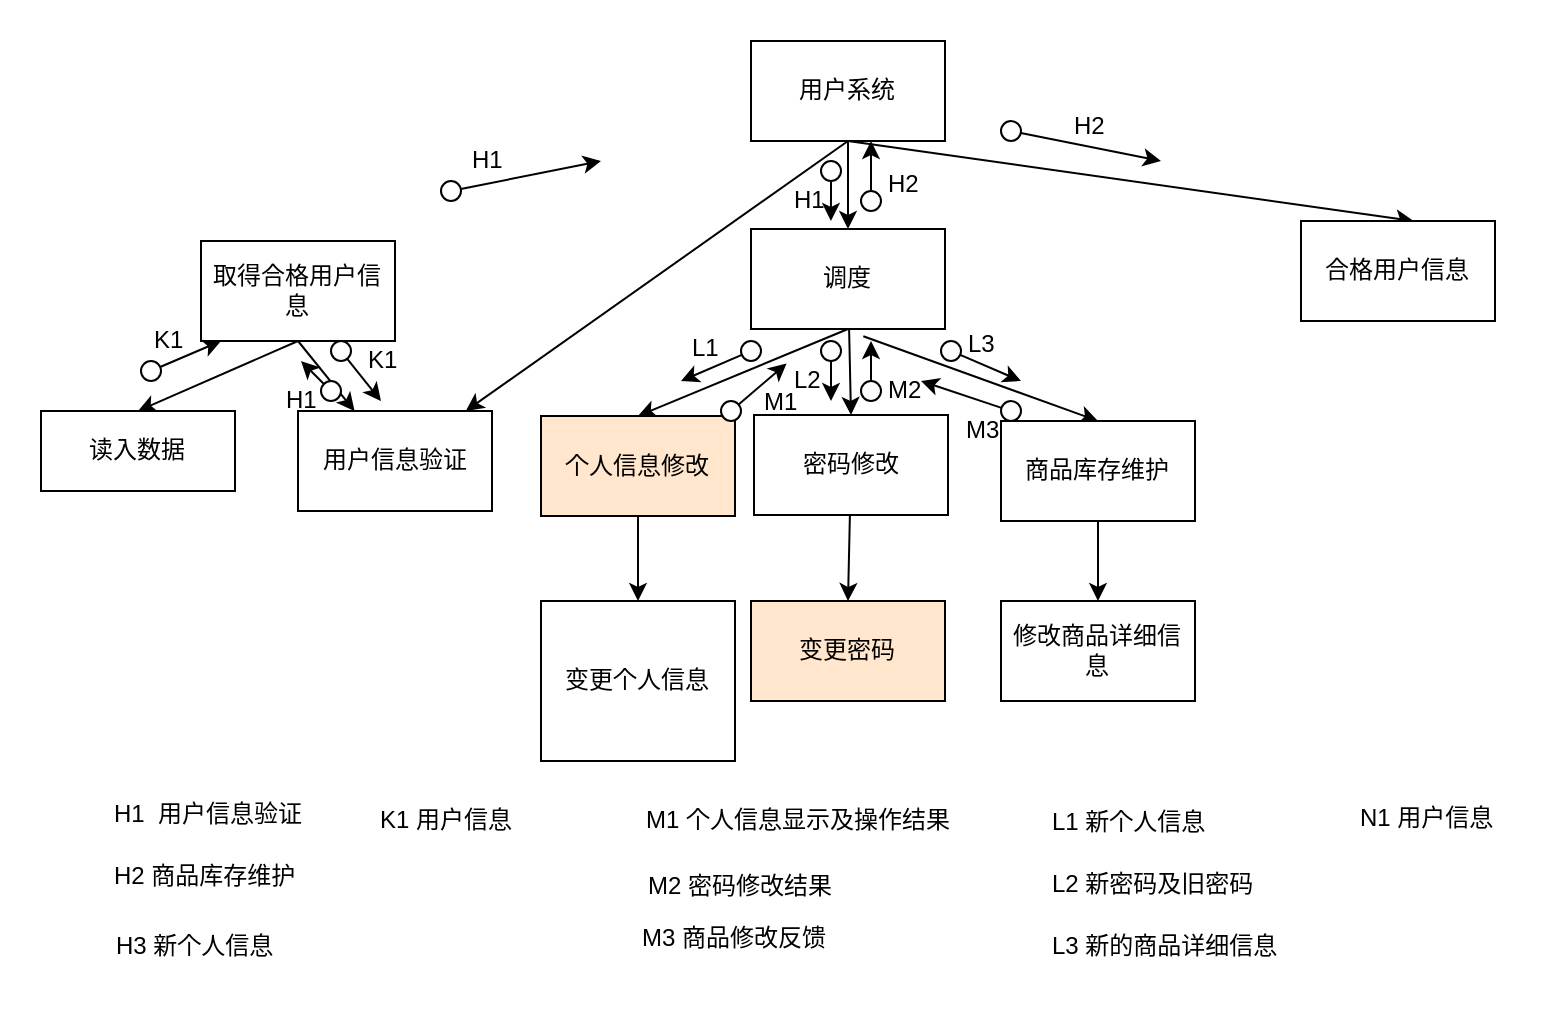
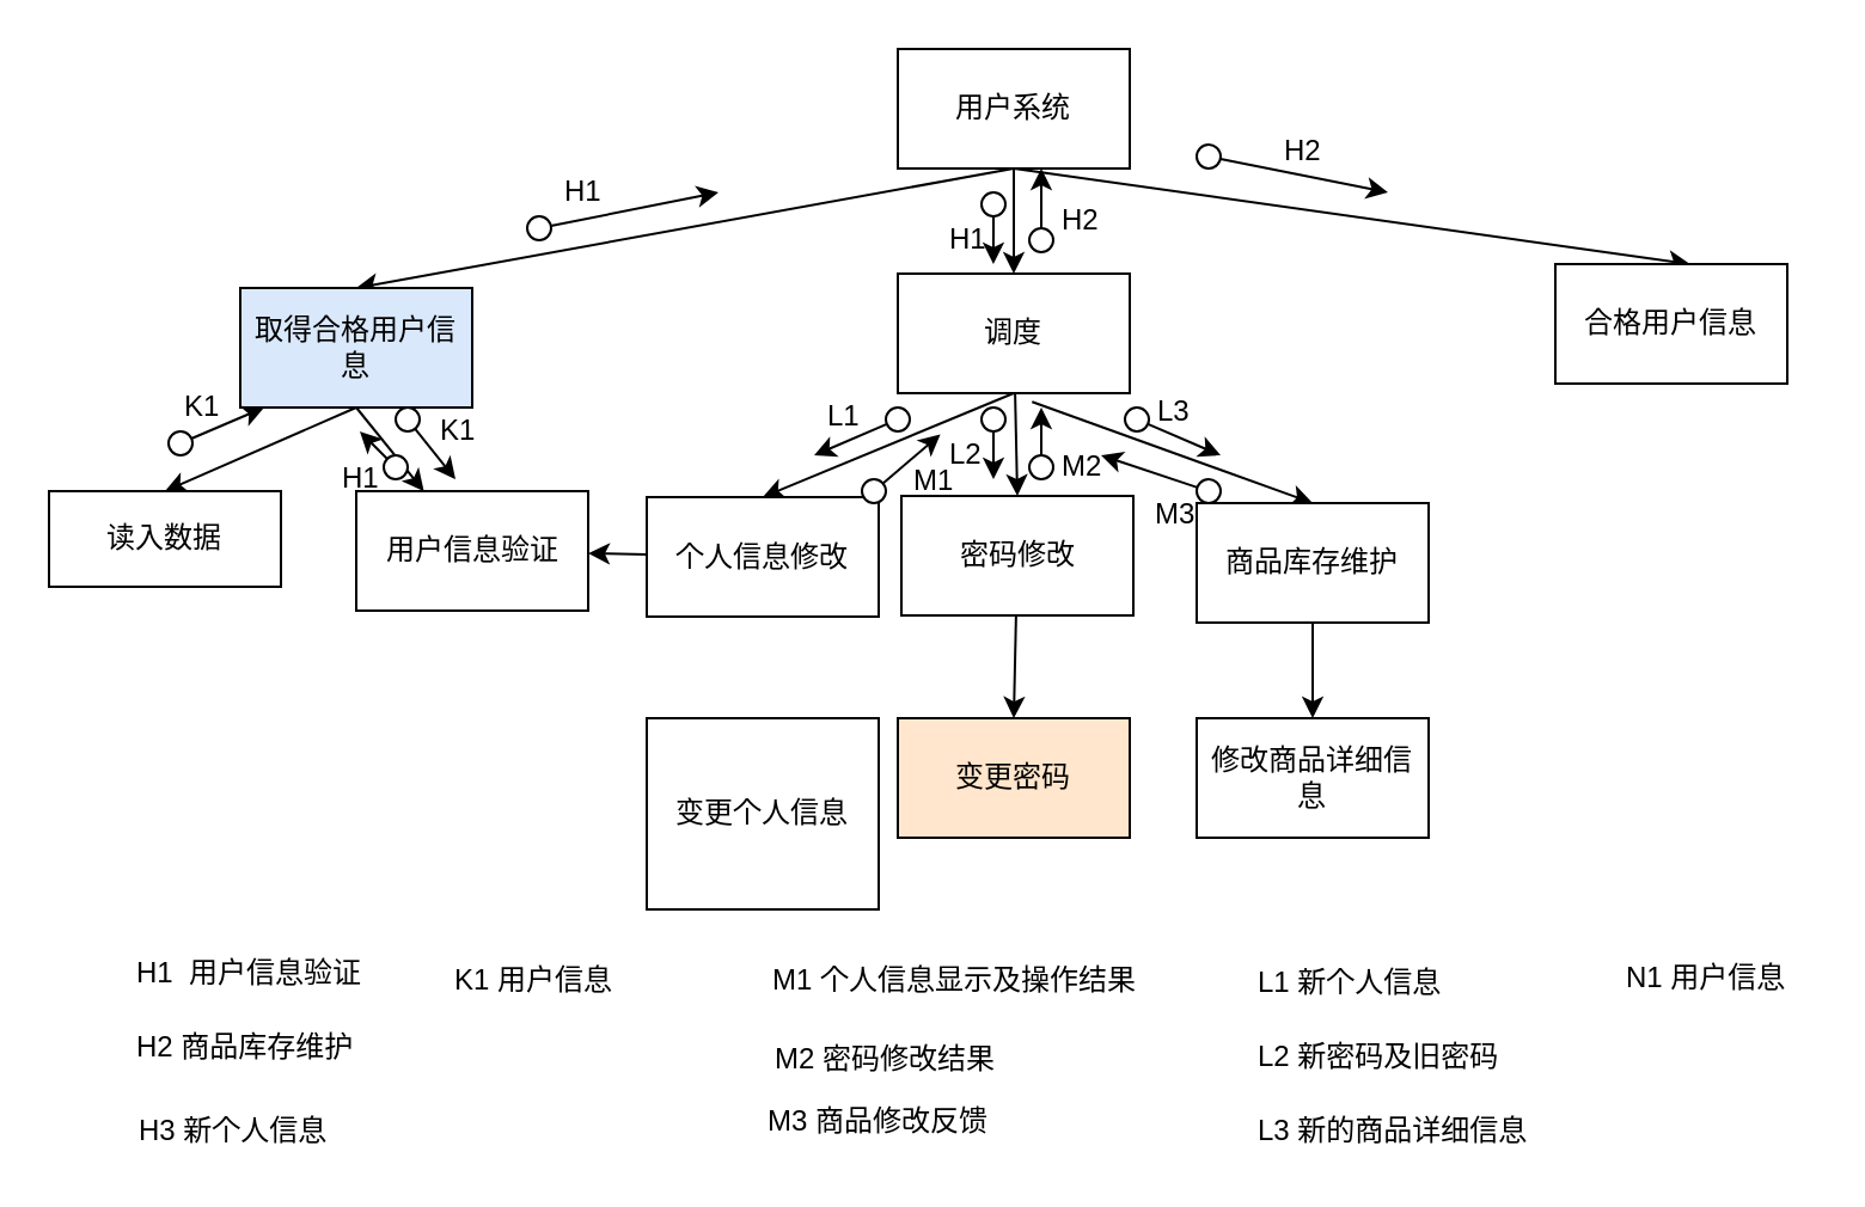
  <mxCell id="0" />
  <mxCell id="1" parent="0" />
- <mxCell id="2" style="rounded=0;orthogonalLoop=1;jettySize=auto;html=1;exitX=0.5;exitY=1;exitDx=0;exitDy=0;" parent="1" source="5" target="15" edge="1"><mxGeometry relative="1" as="geometry" /></mxCell>
+ <mxCell id="2" style="rounded=0;orthogonalLoop=1;jettySize=auto;html=1;entryX=0.5;entryY=0;entryDx=0;entryDy=0;exitX=0.5;exitY=1;exitDx=0;exitDy=0;" parent="1" source="5" target="8" edge="1"><mxGeometry relative="1" as="geometry" /></mxCell>
  <mxCell id="3" style="edgeStyle=none;rounded=0;orthogonalLoop=1;jettySize=auto;html=1;entryX=0.5;entryY=0;entryDx=0;entryDy=0;" parent="1" source="5" target="12" edge="1"><mxGeometry relative="1" as="geometry" /></mxCell>
  <mxCell id="4" style="edgeStyle=none;rounded=0;orthogonalLoop=1;jettySize=auto;html=1;entryX=0.581;entryY=0;entryDx=0;entryDy=0;entryPerimeter=0;exitX=0.5;exitY=1;exitDx=0;exitDy=0;" parent="1" source="5" target="13" edge="1"><mxGeometry relative="1" as="geometry" /></mxCell>
  <mxCell id="5" value="用户系统&lt;br&gt;" style="rounded=0;whiteSpace=wrap;html=1;" parent="1" vertex="1"><mxGeometry x="375" width="97" height="50" as="geometry" y="20" /></mxCell>
  <mxCell id="6" style="edgeStyle=none;rounded=0;orthogonalLoop=1;jettySize=auto;html=1;entryX=0.5;entryY=0;entryDx=0;entryDy=0;exitX=0.5;exitY=1;exitDx=0;exitDy=0;" parent="1" source="8" target="14" edge="1"><mxGeometry relative="1" as="geometry" /></mxCell>
  <mxCell id="7" style="edgeStyle=none;rounded=0;orthogonalLoop=1;jettySize=auto;html=1;exitX=0.5;exitY=1;exitDx=0;exitDy=0;" parent="1" source="8" target="15" edge="1"><mxGeometry relative="1" as="geometry" /></mxCell>
- <mxCell id="8" value="取得合格用户信息&lt;br&gt;" style="rounded=0;whiteSpace=wrap;html=1;" parent="1" vertex="1"><mxGeometry x="100" y="120" width="97" height="50" as="geometry" /></mxCell>
+ <mxCell id="8" value="取得合格用户信息&lt;br&gt;" style="rounded=0;whiteSpace=wrap;html=1;fillColor=#dae8fc;" parent="1" vertex="1"><mxGeometry x="100" y="120" width="97" height="50" as="geometry" /></mxCell>
  <mxCell id="9" style="edgeStyle=none;rounded=0;orthogonalLoop=1;jettySize=auto;html=1;entryX=0.5;entryY=0;entryDx=0;entryDy=0;exitX=0.5;exitY=1;exitDx=0;exitDy=0;" parent="1" source="12" target="17" edge="1"><mxGeometry relative="1" as="geometry" /></mxCell>
  <mxCell id="10" style="edgeStyle=none;rounded=0;orthogonalLoop=1;jettySize=auto;html=1;entryX=0.5;entryY=0;entryDx=0;entryDy=0;" parent="1" source="12" target="19" edge="1"><mxGeometry relative="1" as="geometry" /></mxCell>
  <mxCell id="11" style="edgeStyle=none;rounded=0;orthogonalLoop=1;jettySize=auto;html=1;entryX=0.5;entryY=0;entryDx=0;entryDy=0;exitX=0.579;exitY=1.072;exitDx=0;exitDy=0;exitPerimeter=0;" parent="1" source="12" target="23" edge="1"><mxGeometry relative="1" as="geometry" /></mxCell>
  <mxCell id="12" value="调度&lt;br&gt;" style="rounded=0;whiteSpace=wrap;html=1;" parent="1" vertex="1"><mxGeometry x="375" y="114" width="97" height="50" as="geometry" /></mxCell>
  <mxCell id="13" value="合格用户信息" style="rounded=0;whiteSpace=wrap;html=1;" parent="1" vertex="1"><mxGeometry x="650" y="110" width="97" height="50" as="geometry" /></mxCell>
  <mxCell id="14" value="读入数据&lt;br&gt;" style="rounded=0;whiteSpace=wrap;html=1;" parent="1" vertex="1"><mxGeometry x="20" y="205" width="97" height="40" as="geometry" /></mxCell>
  <mxCell id="15" value="用户信息验证" style="rounded=0;whiteSpace=wrap;html=1;" parent="1" vertex="1"><mxGeometry x="148.5" y="205" width="97" height="50" as="geometry" /></mxCell>
- <mxCell id="16" style="edgeStyle=none;rounded=0;orthogonalLoop=1;jettySize=auto;html=1;entryX=0.5;entryY=0;entryDx=0;entryDy=0;" parent="1" source="17" target="20" edge="1"><mxGeometry relative="1" as="geometry" /></mxCell>
- <mxCell id="17" value="个人信息修改&lt;br&gt;" style="rounded=0;whiteSpace=wrap;html=1;fillColor=#ffe6cc;" parent="1" vertex="1"><mxGeometry x="270" y="207.5" width="97" height="50" as="geometry" /></mxCell>
+ <mxCell id="16" style="edgeStyle=none;rounded=0;orthogonalLoop=1;jettySize=auto;html=1;" parent="1" source="17" target="15" edge="1"><mxGeometry relative="1" as="geometry" /></mxCell>
+ <mxCell id="17" value="个人信息修改&lt;br&gt;" style="rounded=0;whiteSpace=wrap;html=1;" parent="1" vertex="1"><mxGeometry x="270" y="207.5" width="97" height="50" as="geometry" /></mxCell>
  <mxCell id="18" style="edgeStyle=none;rounded=0;orthogonalLoop=1;jettySize=auto;html=1;entryX=0.5;entryY=0;entryDx=0;entryDy=0;" parent="1" source="19" target="21" edge="1"><mxGeometry relative="1" as="geometry" /></mxCell>
  <mxCell id="19" value="密码修改&lt;br&gt;" style="rounded=0;whiteSpace=wrap;html=1;" parent="1" vertex="1"><mxGeometry x="376.5" y="207" width="97" height="50" as="geometry" /></mxCell>
  <mxCell id="20" value="变更个人信息&lt;br&gt;" style="rounded=0;whiteSpace=wrap;html=1;" parent="1" vertex="1"><mxGeometry x="270" y="300" width="97" height="80" as="geometry" /></mxCell>
  <mxCell id="21" value="变更密码&lt;br&gt;" style="rounded=0;whiteSpace=wrap;html=1;fillColor=#ffe6cc;" parent="1" vertex="1"><mxGeometry x="375" y="300" width="97" height="50" as="geometry" /></mxCell>
  <mxCell id="22" style="edgeStyle=none;rounded=0;orthogonalLoop=1;jettySize=auto;html=1;entryX=0.5;entryY=0;entryDx=0;entryDy=0;" parent="1" source="23" target="24" edge="1"><mxGeometry relative="1" as="geometry" /></mxCell>
  <mxCell id="23" value="商品库存维护&lt;br&gt;" style="rounded=0;whiteSpace=wrap;html=1;" parent="1" vertex="1"><mxGeometry x="500" y="210" width="97" height="50" as="geometry" /></mxCell>
  <mxCell id="24" value="修改商品详细信息" style="rounded=0;whiteSpace=wrap;html=1;" parent="1" vertex="1"><mxGeometry x="500" y="300" width="97" height="50" as="geometry" /></mxCell>
  <mxCell id="25" style="edgeStyle=none;rounded=0;orthogonalLoop=1;jettySize=auto;html=1;" parent="1" source="26" edge="1"><mxGeometry relative="1" as="geometry"><mxPoint x="300" y="80" as="targetPoint" /></mxGeometry></mxCell>
  <mxCell id="26" value="" style="ellipse;whiteSpace=wrap;html=1;aspect=fixed;" parent="1" vertex="1"><mxGeometry x="220" y="90" width="10" height="10" as="geometry" /></mxCell>
  <mxCell id="27" value="H1&lt;br&gt;" style="text;html=1;resizable=0;points=[];autosize=1;align=left;verticalAlign=top;spacingTop=-4;" parent="1" vertex="1"><mxGeometry x="234" y="70" width="30" height="20" as="geometry" /></mxCell>
  <mxCell id="28" style="edgeStyle=none;rounded=0;orthogonalLoop=1;jettySize=auto;html=1;entryX=0.412;entryY=-0.08;entryDx=0;entryDy=0;entryPerimeter=0;" parent="1" source="29" target="12" edge="1"><mxGeometry relative="1" as="geometry" /></mxCell>
  <mxCell id="29" value="" style="ellipse;whiteSpace=wrap;html=1;aspect=fixed;" parent="1" vertex="1"><mxGeometry x="410" y="80" width="10" height="10" as="geometry" /></mxCell>
  <mxCell id="30" value="H1&lt;br&gt;" style="text;html=1;resizable=0;points=[];autosize=1;align=left;verticalAlign=top;spacingTop=-4;" parent="1" vertex="1"><mxGeometry x="395" y="90" width="30" height="20" as="geometry" /></mxCell>
  <mxCell id="31" style="edgeStyle=none;rounded=0;orthogonalLoop=1;jettySize=auto;html=1;" parent="1" source="32" edge="1"><mxGeometry relative="1" as="geometry"><mxPoint x="435" y="70" as="targetPoint" /></mxGeometry></mxCell>
  <mxCell id="32" value="" style="ellipse;whiteSpace=wrap;html=1;aspect=fixed;" parent="1" vertex="1"><mxGeometry x="430" y="95" width="10" height="10" as="geometry" /></mxCell>
  <mxCell id="33" value="H2&lt;br&gt;" style="text;html=1;resizable=0;points=[];autosize=1;align=left;verticalAlign=top;spacingTop=-4;" parent="1" vertex="1"><mxGeometry x="442" y="82" width="30" height="20" as="geometry" /></mxCell>
  <mxCell id="34" style="edgeStyle=none;rounded=0;orthogonalLoop=1;jettySize=auto;html=1;" parent="1" source="35" edge="1"><mxGeometry relative="1" as="geometry"><mxPoint x="580" y="80" as="targetPoint" /></mxGeometry></mxCell>
  <mxCell id="35" value="" style="ellipse;whiteSpace=wrap;html=1;aspect=fixed;" parent="1" vertex="1"><mxGeometry x="500" y="60" width="10" height="10" as="geometry" /></mxCell>
  <mxCell id="36" value="H2&lt;br&gt;" style="text;html=1;resizable=0;points=[];autosize=1;align=left;verticalAlign=top;spacingTop=-4;" parent="1" vertex="1"><mxGeometry x="535" y="53" width="30" height="20" as="geometry" /></mxCell>
  <mxCell id="37" value="H1&amp;nbsp; 用户信息验证&lt;br&gt;" style="text;html=1;resizable=0;points=[];autosize=1;align=left;verticalAlign=top;spacingTop=-4;" parent="1" vertex="1"><mxGeometry x="55" y="397" width="110" height="20" as="geometry" /></mxCell>
  <mxCell id="38" value="H2 商品库存维护" style="text;html=1;resizable=0;points=[];autosize=1;align=left;verticalAlign=top;spacingTop=-4;" parent="1" vertex="1"><mxGeometry x="55" y="428" width="110" height="20" as="geometry" /></mxCell>
  <mxCell id="39" value="H3 新个人信息&lt;br&gt;" style="text;html=1;resizable=0;points=[];autosize=1;align=left;verticalAlign=top;spacingTop=-4;" parent="1" vertex="1"><mxGeometry x="56" y="463" width="90" height="20" as="geometry" /></mxCell>
  <mxCell id="40" style="edgeStyle=none;rounded=0;orthogonalLoop=1;jettySize=auto;html=1;entryX=0.103;entryY=1;entryDx=0;entryDy=0;entryPerimeter=0;" parent="1" source="41" target="8" edge="1"><mxGeometry relative="1" as="geometry" /></mxCell>
  <mxCell id="41" value="" style="ellipse;whiteSpace=wrap;html=1;aspect=fixed;" parent="1" vertex="1"><mxGeometry x="70" y="180" width="10" height="10" as="geometry" /></mxCell>
  <mxCell id="42" value="K1&lt;br&gt;" style="text;html=1;resizable=0;points=[];autosize=1;align=left;verticalAlign=top;spacingTop=-4;" parent="1" vertex="1"><mxGeometry x="75" y="160" width="30" height="20" as="geometry" /></mxCell>
  <mxCell id="43" style="edgeStyle=none;rounded=0;orthogonalLoop=1;jettySize=auto;html=1;" parent="1" source="44" edge="1"><mxGeometry relative="1" as="geometry"><mxPoint x="190" y="200" as="targetPoint" /></mxGeometry></mxCell>
  <mxCell id="44" value="" style="ellipse;whiteSpace=wrap;html=1;aspect=fixed;" parent="1" vertex="1"><mxGeometry x="165" y="170" width="10" height="10" as="geometry" /></mxCell>
  <mxCell id="45" value="K1&lt;br&gt;" style="text;html=1;resizable=0;points=[];autosize=1;align=left;verticalAlign=top;spacingTop=-4;" parent="1" vertex="1"><mxGeometry x="182" y="170" width="30" height="20" as="geometry" /></mxCell>
  <mxCell id="46" style="edgeStyle=none;rounded=0;orthogonalLoop=1;jettySize=auto;html=1;" parent="1" source="47" edge="1"><mxGeometry relative="1" as="geometry"><mxPoint x="150" y="180" as="targetPoint" /></mxGeometry></mxCell>
  <mxCell id="47" value="" style="ellipse;whiteSpace=wrap;html=1;aspect=fixed;" parent="1" vertex="1"><mxGeometry x="160" y="190" width="10" height="10" as="geometry" /></mxCell>
  <mxCell id="48" value="H1&lt;br&gt;" style="text;html=1;resizable=0;points=[];autosize=1;align=left;verticalAlign=top;spacingTop=-4;" parent="1" vertex="1"><mxGeometry x="141" y="190" width="30" height="20" as="geometry" /></mxCell>
  <mxCell id="49" value="K1 用户信息&lt;br&gt;" style="text;html=1;resizable=0;points=[];autosize=1;align=left;verticalAlign=top;spacingTop=-4;" parent="1" vertex="1"><mxGeometry x="188" y="400" width="80" height="20" as="geometry" /></mxCell>
  <mxCell id="50" style="edgeStyle=none;rounded=0;orthogonalLoop=1;jettySize=auto;html=1;" parent="1" source="51" edge="1"><mxGeometry relative="1" as="geometry"><mxPoint x="340" y="190" as="targetPoint" /></mxGeometry></mxCell>
  <mxCell id="51" value="" style="ellipse;whiteSpace=wrap;html=1;aspect=fixed;" parent="1" vertex="1"><mxGeometry x="370" y="170" width="10" height="10" as="geometry" /></mxCell>
  <mxCell id="52" style="edgeStyle=none;rounded=0;orthogonalLoop=1;jettySize=auto;html=1;" parent="1" source="53" edge="1"><mxGeometry relative="1" as="geometry"><mxPoint x="415" y="200" as="targetPoint" /></mxGeometry></mxCell>
  <mxCell id="53" value="" style="ellipse;whiteSpace=wrap;html=1;aspect=fixed;" parent="1" vertex="1"><mxGeometry x="410" y="170" width="10" height="10" as="geometry" /></mxCell>
  <mxCell id="54" style="edgeStyle=none;rounded=0;orthogonalLoop=1;jettySize=auto;html=1;" parent="1" source="55" edge="1"><mxGeometry relative="1" as="geometry"><mxPoint x="510" y="190" as="targetPoint" /></mxGeometry></mxCell>
  <mxCell id="55" value="" style="ellipse;whiteSpace=wrap;html=1;aspect=fixed;" parent="1" vertex="1"><mxGeometry x="470" y="170" width="10" height="10" as="geometry" /></mxCell>
  <mxCell id="56" value="L1&lt;br&gt;" style="text;html=1;resizable=0;points=[];autosize=1;align=left;verticalAlign=top;spacingTop=-4;" parent="1" vertex="1"><mxGeometry x="344" y="164" width="30" height="20" as="geometry" /></mxCell>
  <mxCell id="57" value="L2&lt;br&gt;" style="text;html=1;resizable=0;points=[];autosize=1;align=left;verticalAlign=top;spacingTop=-4;" parent="1" vertex="1"><mxGeometry x="395" y="180" width="30" height="20" as="geometry" /></mxCell>
  <mxCell id="58" value="L3&lt;br&gt;" style="text;html=1;resizable=0;points=[];autosize=1;align=left;verticalAlign=top;spacingTop=-4;" parent="1" vertex="1"><mxGeometry x="482" y="162" width="30" height="20" as="geometry" /></mxCell>
  <mxCell id="59" style="edgeStyle=none;rounded=0;orthogonalLoop=1;jettySize=auto;html=1;" parent="1" source="60" edge="1"><mxGeometry relative="1" as="geometry"><mxPoint x="460" y="190" as="targetPoint" /></mxGeometry></mxCell>
  <mxCell id="60" value="" style="ellipse;whiteSpace=wrap;html=1;aspect=fixed;" parent="1" vertex="1"><mxGeometry x="500" y="200" width="10" height="10" as="geometry" /></mxCell>
  <mxCell id="61" style="edgeStyle=none;rounded=0;orthogonalLoop=1;jettySize=auto;html=1;" parent="1" source="62" edge="1"><mxGeometry relative="1" as="geometry"><mxPoint x="435" y="170" as="targetPoint" /></mxGeometry></mxCell>
  <mxCell id="62" value="" style="ellipse;whiteSpace=wrap;html=1;aspect=fixed;" parent="1" vertex="1"><mxGeometry x="430" y="190" width="10" height="10" as="geometry" /></mxCell>
  <mxCell id="63" style="edgeStyle=none;rounded=0;orthogonalLoop=1;jettySize=auto;html=1;entryX=-0.073;entryY=0.06;entryDx=0;entryDy=0;entryPerimeter=0;" parent="1" source="64" target="57" edge="1"><mxGeometry relative="1" as="geometry" /></mxCell>
  <mxCell id="64" value="" style="ellipse;whiteSpace=wrap;html=1;aspect=fixed;" parent="1" vertex="1"><mxGeometry x="360" y="200" width="10" height="10" as="geometry" /></mxCell>
  <mxCell id="65" value="M3&lt;br&gt;" style="text;html=1;resizable=0;points=[];autosize=1;align=left;verticalAlign=top;spacingTop=-4;" parent="1" vertex="1"><mxGeometry x="481" y="205" width="30" height="20" as="geometry" /></mxCell>
  <mxCell id="66" value="M2&lt;br&gt;" style="text;html=1;resizable=0;points=[];autosize=1;align=left;verticalAlign=top;spacingTop=-4;" parent="1" vertex="1"><mxGeometry x="442" y="185" width="30" height="20" as="geometry" /></mxCell>
  <mxCell id="67" value="M1&lt;br&gt;" style="text;html=1;resizable=0;points=[];autosize=1;align=left;verticalAlign=top;spacingTop=-4;" parent="1" vertex="1"><mxGeometry x="380" y="191" width="30" height="20" as="geometry" /></mxCell>
  <mxCell id="68" value="M1 个人信息显示及操作结果&lt;br&gt;" style="text;html=1;resizable=0;points=[];autosize=1;align=left;verticalAlign=top;spacingTop=-4;" parent="1" vertex="1"><mxGeometry x="321" y="400" width="170" height="20" as="geometry" /></mxCell>
  <mxCell id="69" value="M2 密码修改结果&lt;br&gt;" style="text;html=1;resizable=0;points=[];autosize=1;align=left;verticalAlign=top;spacingTop=-4;" parent="1" vertex="1"><mxGeometry x="322" y="433" width="110" height="20" as="geometry" /></mxCell>
  <mxCell id="70" value="M3 商品修改反馈" style="text;html=1;resizable=0;points=[];autosize=1;align=left;verticalAlign=top;spacingTop=-4;" parent="1" vertex="1"><mxGeometry x="318.5" y="459" width="110" height="20" as="geometry" /></mxCell>
  <mxCell id="71" value="L1 新个人信息&lt;br&gt;" style="text;html=1;resizable=0;points=[];autosize=1;align=left;verticalAlign=top;spacingTop=-4;" parent="1" vertex="1"><mxGeometry x="524" y="401" width="90" height="20" as="geometry" /></mxCell>
  <mxCell id="72" value="L2 新密码及旧密码&lt;br&gt;" style="text;html=1;resizable=0;points=[];autosize=1;align=left;verticalAlign=top;spacingTop=-4;" parent="1" vertex="1"><mxGeometry x="524" y="432" width="120" height="20" as="geometry" /></mxCell>
  <mxCell id="73" value="L3 新的商品详细信息&lt;br&gt;" style="text;html=1;resizable=0;points=[];autosize=1;align=left;verticalAlign=top;spacingTop=-4;" parent="1" vertex="1"><mxGeometry x="524" y="463" width="130" height="20" as="geometry" /></mxCell>
  <mxCell id="74" value="N1 用户信息&lt;br&gt;" style="text;html=1;resizable=0;points=[];autosize=1;align=left;verticalAlign=top;spacingTop=-4;" parent="1" vertex="1"><mxGeometry x="678" y="399" width="80" height="20" as="geometry" /></mxCell>
